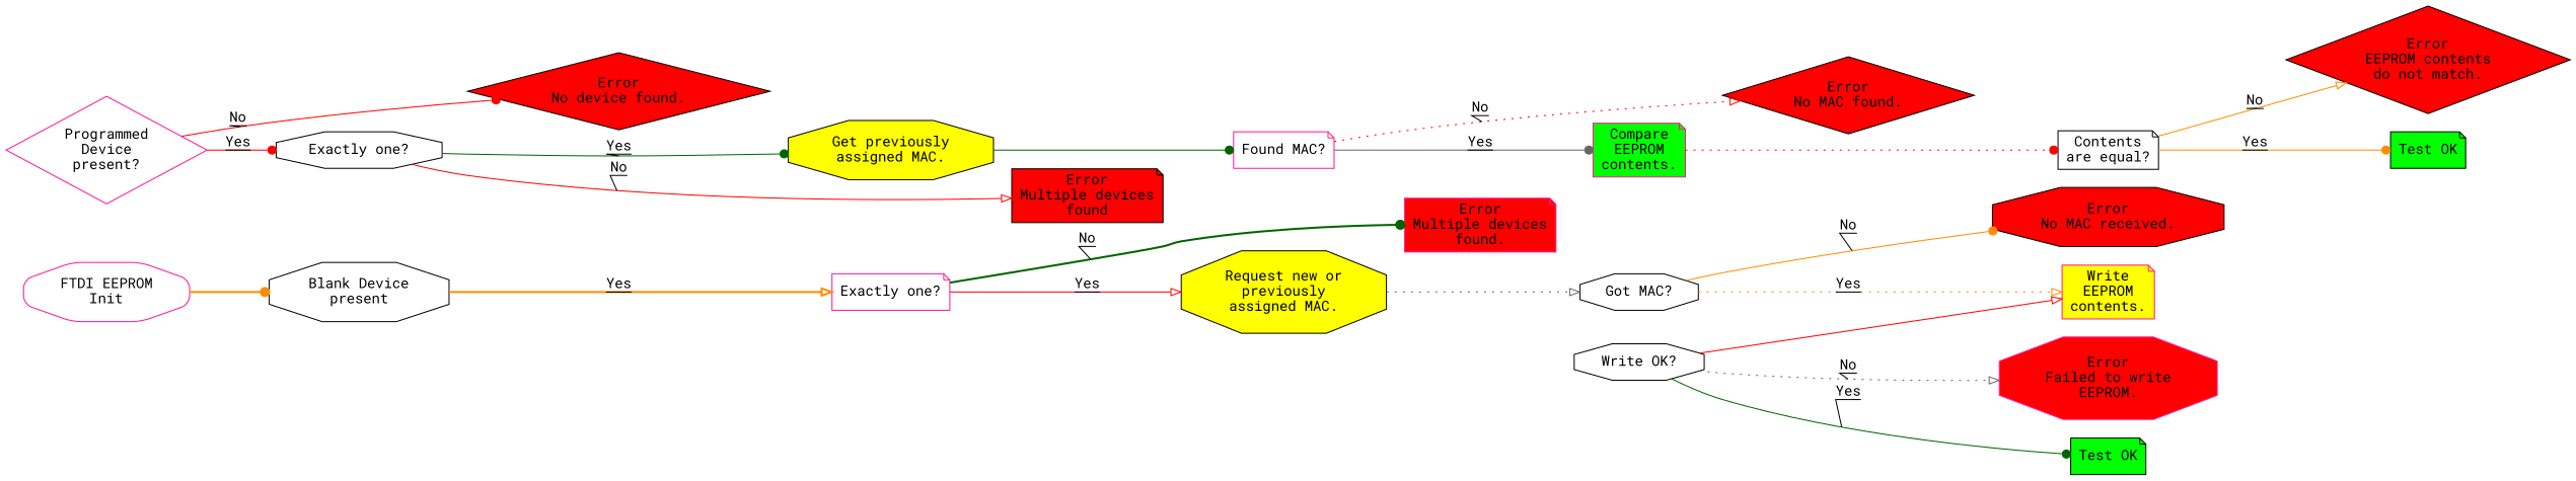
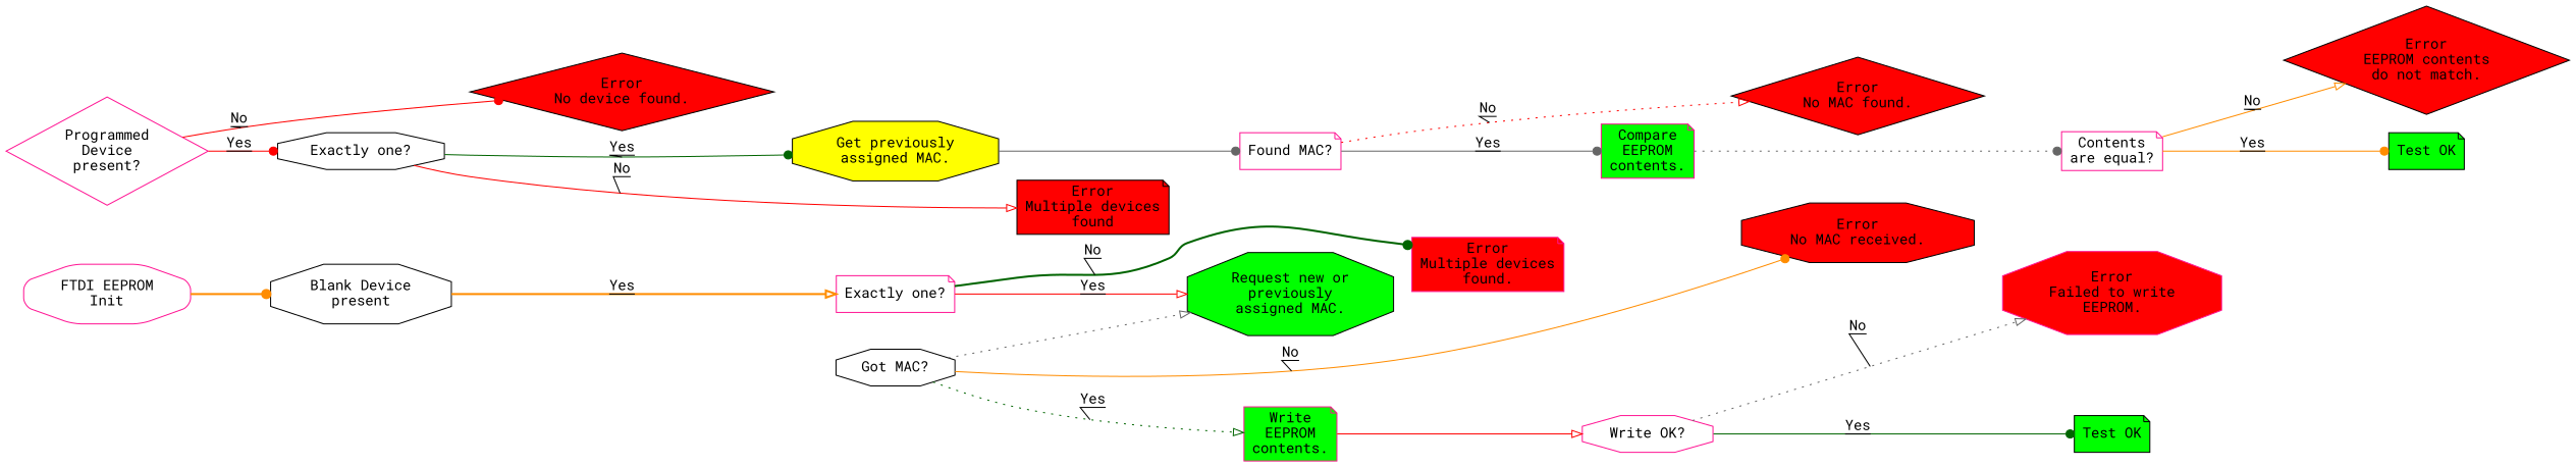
  digraph {
    fontname="Roboto Mono"
    rankdir=LR
    node [color=black fontname="Roboto Mono" shape=octagon style=filled]
    edge [arrowhead=dot color=red fontname="Roboto Mono" style=solid decorate=true]
    n1 [color=deeppink label="FTDI EEPROM\nInit" style=rounded]
    n2 [label="Blank Device\npresent" style=""]
    n3 [color=deeppink label="Exactly one?" shape=note style=""]
    n4 [color=deeppink fillcolor=red label="Error\nMultiple devices\nfound." shape=note]
-   n5 [fillcolor=yellow label="Request new or\npreviously\nassigned MAC."]
+   n5 [fillcolor=green label="Request new or\npreviously\nassigned MAC."]
    n6 [color=deeppink label="Programmed\nDevice\npresent?" shape=diamond style=""]
    n7 [fillcolor=red label="Error\nNo device found." shape=diamond]
    n8 [label="Exactly one?" style=""]
    n9 [label="Got MAC?" style=""]
    n10 [fillcolor=yellow label="Get previously\nassigned MAC."]
    n11 [fillcolor=red label="Error\nMultiple devices\nfound" shape=note]
    n12 [color=deeppink label="Found MAC?" shape=note style=""]
    n13 [fillcolor=red label="Error\nNo MAC found." shape=diamond]
    n14 [color=deeppink fillcolor=green label="Compare\nEEPROM\ncontents." shape=note]
-   n15 [label="Contents\nare equal?" shape=note style=""]
+   n15 [color=deeppink label="Contents\nare equal?" shape=note style=""]
    n16 [fillcolor=red label="Error\nEEPROM contents\ndo not match." shape=diamond]
    n17 [fillcolor=green label="Test OK" shape=note style="filled,rounded"]
    n18 [fillcolor=red label="Error\nNo MAC received."]
-   n19 [color=deeppink fillcolor=yellow label="Write\nEEPROM\ncontents." shape=note]
-   n20 [label="Write OK?" style=""]
+   n19 [color=deeppink fillcolor=green label="Write\nEEPROM\ncontents." shape=note]
+   n20 [color=deeppink label="Write OK?" style=""]
    n21 [color=deeppink fillcolor=red label="Error\nFailed to write\nEEPROM."]
    n22 [fillcolor=green label="Test OK" shape=note style="filled,rounded"]
    n1 -> n2 [color=darkorange style=bold decorate=""]
    n2 -> n3 [arrowhead=onormal color=darkorange label=Yes style=bold]
    n3 -> n4 [color=darkgreen label=No style=bold weight=0.1]
    n3 -> n5 [arrowhead=onormal label=Yes]
-   n5 -> n9 [arrowhead=onormal color=gray40 style=dotted decorate=""]
+   n9 -> n5 [arrowhead=onormal color=gray40 style=dotted decorate=""]
    n6 -> n7 [label=No weight=0.1]
    n6 -> n8 [label=Yes]
    n8 -> n10 [color=darkgreen label=Yes]
    n8 -> n11 [arrowhead=onormal label=No weight=0.1]
    n9 -> n18 [color=darkorange label=No weight=0.1]
-   n9 -> n19 [arrowhead=onormal color=darkorange label=Yes style=dotted]
-   n10 -> n12 [color=darkgreen decorate=""]
+   n9 -> n19 [arrowhead=onormal color=darkgreen label=Yes style=dotted]
+   n10 -> n12 [color=gray40 decorate=""]
    n12 -> n13 [arrowhead=onormal label=No style=dotted weight=0.1]
    n12 -> n14 [color=gray40 label=Yes]
-   n14 -> n15 [style=dotted decorate=""]
+   n14 -> n15 [color=gray40 style=dotted decorate=""]
    n15 -> n16 [arrowhead=onormal color=darkorange label=No weight=0.1]
    n15 -> n17 [color=darkorange label=Yes]
-   n20 -> n19 [arrowhead=onormal decorate=""]
+   n19 -> n20 [arrowhead=onormal decorate=""]
    n20 -> n21 [arrowhead=onormal color=gray40 label=No style=dotted weight=0.1]
    n20 -> n22 [color=darkgreen label=Yes]
  }
